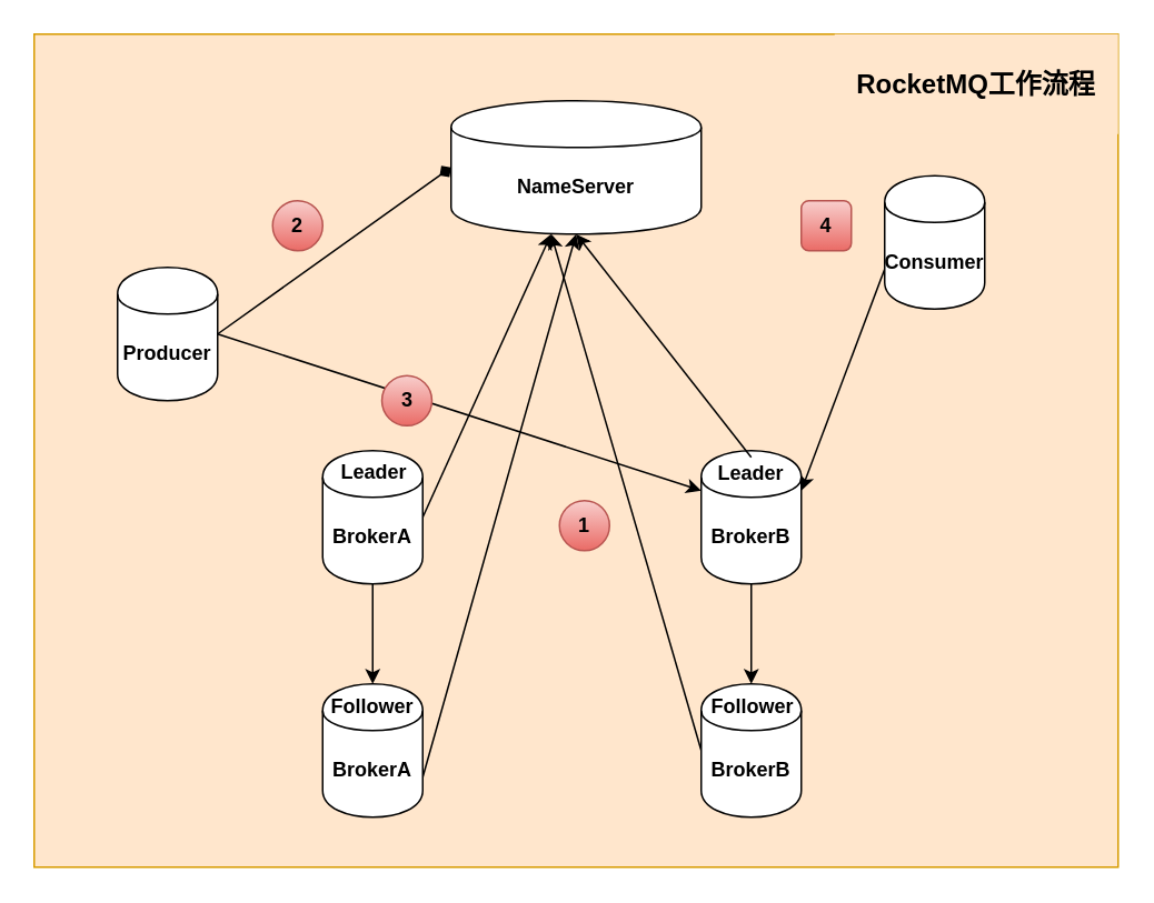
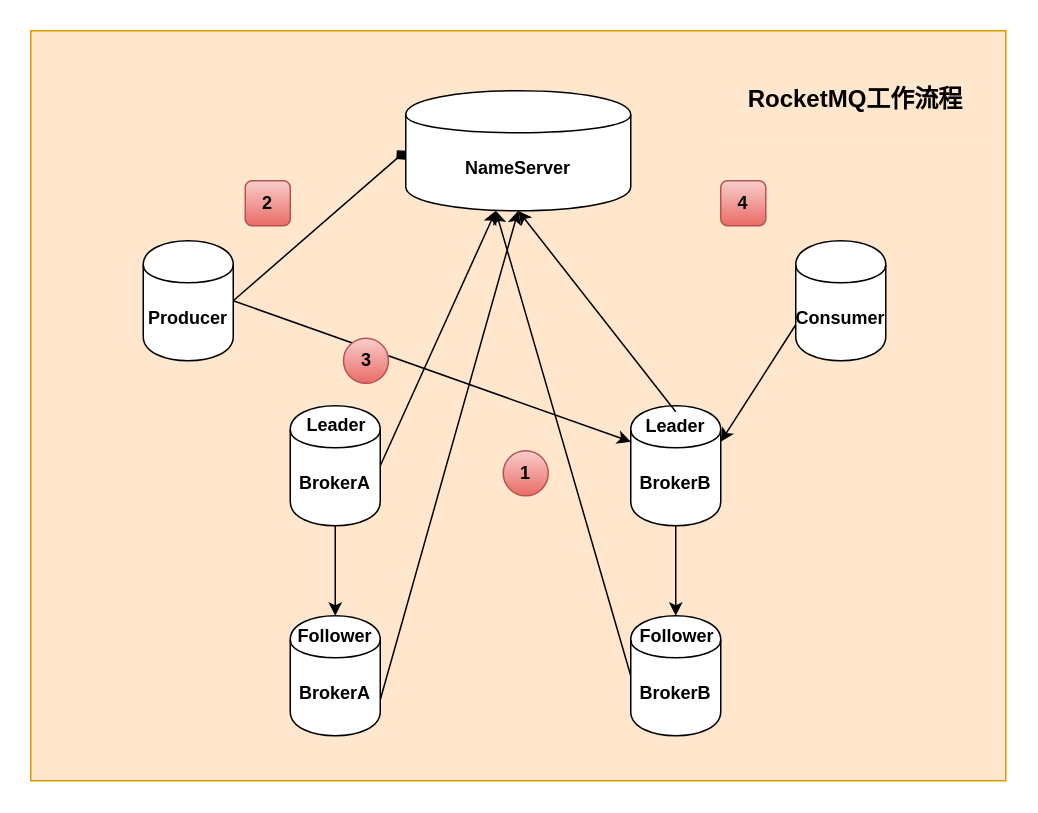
  <mxCell id="0" />
  <mxCell id="1" parent="0" />
  <mxCell id="2" value="" style="rounded=0;whiteSpace=wrap;html=1;fontStyle=1;fillColor=#ffe6cc;strokeColor=#d79b00;" vertex="1" parent="1"><mxGeometry x="20" y="20" width="650" height="500" as="geometry" /></mxCell>
  <mxCell id="3" value="NameServer" style="shape=cylinder;whiteSpace=wrap;html=1;boundedLbl=1;backgroundOutline=1;fontStyle=1" vertex="1" parent="1"><mxGeometry x="270" y="60" width="150" height="80" as="geometry" /></mxCell>
  <mxCell id="4" style="rounded=0;orthogonalLoop=1;jettySize=auto;html=1;exitX=1;exitY=0.5;exitDx=0;exitDy=0;entryX=0;entryY=0.5;entryDx=0;entryDy=0;fontStyle=1;endArrow=diamond;" edge="1" parent="1" source="6" target="3"><mxGeometry relative="1" as="geometry" /></mxCell>
  <mxCell id="5" style="edgeStyle=none;rounded=0;orthogonalLoop=1;jettySize=auto;html=1;exitX=1;exitY=0.5;exitDx=0;exitDy=0;entryX=0;entryY=0.3;entryDx=0;entryDy=0;fontStyle=1" edge="1" parent="1" source="6" target="15"><mxGeometry relative="1" as="geometry" /></mxCell>
- <mxCell id="6" value="Producer" style="shape=cylinder;whiteSpace=wrap;html=1;boundedLbl=1;backgroundOutline=1;fontStyle=1" vertex="1" parent="1"><mxGeometry x="70" y="160" width="60" height="80" as="geometry" /></mxCell>
+ <mxCell id="6" value="Producer" style="shape=cylinder;whiteSpace=wrap;html=1;boundedLbl=1;backgroundOutline=1;fontStyle=1" vertex="1" parent="1"><mxGeometry x="95" y="160" width="60" height="80" as="geometry" /></mxCell>
  <mxCell id="7" style="edgeStyle=none;rounded=0;orthogonalLoop=1;jettySize=auto;html=1;exitX=0;exitY=0.7;exitDx=0;exitDy=0;entryX=1;entryY=0.3;entryDx=0;entryDy=0;fontStyle=1" edge="1" parent="1" source="8" target="15"><mxGeometry relative="1" as="geometry" /></mxCell>
- <mxCell id="8" value="Consumer" style="shape=cylinder;whiteSpace=wrap;html=1;boundedLbl=1;backgroundOutline=1;fontStyle=1" vertex="1" parent="1"><mxGeometry x="530" y="105" width="60" height="80" as="geometry" /></mxCell>
+ <mxCell id="8" value="Consumer" style="shape=cylinder;whiteSpace=wrap;html=1;boundedLbl=1;backgroundOutline=1;fontStyle=1" vertex="1" parent="1"><mxGeometry x="530" y="160" width="60" height="80" as="geometry" /></mxCell>
  <mxCell id="9" style="edgeStyle=none;rounded=0;orthogonalLoop=1;jettySize=auto;html=1;exitX=1;exitY=0.7;exitDx=0;exitDy=0;entryX=0.5;entryY=1;entryDx=0;entryDy=0;fontStyle=1" edge="1" parent="1" source="10" target="3"><mxGeometry relative="1" as="geometry" /></mxCell>
  <mxCell id="10" value="BrokerA" style="shape=cylinder;whiteSpace=wrap;html=1;boundedLbl=1;backgroundOutline=1;fontStyle=1" vertex="1" parent="1"><mxGeometry x="193" y="410" width="60" height="80" as="geometry" /></mxCell>
  <mxCell id="11" style="edgeStyle=none;rounded=0;orthogonalLoop=1;jettySize=auto;html=1;exitX=0.5;exitY=1;exitDx=0;exitDy=0;fontStyle=1" edge="1" parent="1" source="13" target="10"><mxGeometry relative="1" as="geometry" /></mxCell>
  <mxCell id="12" style="edgeStyle=none;rounded=0;orthogonalLoop=1;jettySize=auto;html=1;exitX=1;exitY=0.5;exitDx=0;exitDy=0;fontStyle=1" edge="1" parent="1" source="13"><mxGeometry relative="1" as="geometry"><mxPoint x="330" y="140" as="targetPoint" /></mxGeometry></mxCell>
  <mxCell id="13" value="BrokerA" style="shape=cylinder;whiteSpace=wrap;html=1;boundedLbl=1;backgroundOutline=1;fontStyle=1" vertex="1" parent="1"><mxGeometry x="193" y="270" width="60" height="80" as="geometry" /></mxCell>
  <mxCell id="14" style="edgeStyle=none;rounded=0;orthogonalLoop=1;jettySize=auto;html=1;exitX=0.5;exitY=1;exitDx=0;exitDy=0;entryX=0.5;entryY=0;entryDx=0;entryDy=0;fontStyle=1" edge="1" parent="1" source="15" target="17"><mxGeometry relative="1" as="geometry" /></mxCell>
  <mxCell id="15" value="BrokerB" style="shape=cylinder;whiteSpace=wrap;html=1;boundedLbl=1;backgroundOutline=1;fontStyle=1" vertex="1" parent="1"><mxGeometry x="420" y="270" width="60" height="80" as="geometry" /></mxCell>
  <mxCell id="16" style="edgeStyle=none;rounded=0;orthogonalLoop=1;jettySize=auto;html=1;exitX=0;exitY=0.5;exitDx=0;exitDy=0;fontStyle=1" edge="1" parent="1" source="17"><mxGeometry relative="1" as="geometry"><mxPoint x="330" y="140" as="targetPoint" /></mxGeometry></mxCell>
  <mxCell id="17" value="BrokerB" style="shape=cylinder;whiteSpace=wrap;html=1;boundedLbl=1;backgroundOutline=1;fontStyle=1" vertex="1" parent="1"><mxGeometry x="420" y="410" width="60" height="80" as="geometry" /></mxCell>
  <mxCell id="18" style="edgeStyle=none;rounded=0;orthogonalLoop=1;jettySize=auto;html=1;exitX=0.5;exitY=0;exitDx=0;exitDy=0;entryX=0.5;entryY=1;entryDx=0;entryDy=0;fontStyle=1" edge="1" parent="1" source="19" target="3"><mxGeometry relative="1" as="geometry" /></mxCell>
  <mxCell id="19" value="Leader" style="text;html=1;strokeColor=none;fillColor=none;align=center;verticalAlign=middle;whiteSpace=wrap;rounded=0;fontStyle=1" vertex="1" parent="1"><mxGeometry x="430" y="274" width="40" height="20" as="geometry" /></mxCell>
  <mxCell id="20" value="Follower" style="text;html=1;strokeColor=none;fillColor=none;align=center;verticalAlign=middle;whiteSpace=wrap;rounded=0;fontStyle=1" vertex="1" parent="1"><mxGeometry x="431" y="414" width="40" height="20" as="geometry" /></mxCell>
  <mxCell id="21" value="Leader" style="text;html=1;strokeColor=none;fillColor=none;align=center;verticalAlign=middle;whiteSpace=wrap;rounded=0;fontStyle=1" vertex="1" parent="1"><mxGeometry x="203.5" y="273" width="40" height="20" as="geometry" /></mxCell>
  <mxCell id="22" value="Follower" style="text;html=1;strokeColor=none;fillColor=none;align=center;verticalAlign=middle;whiteSpace=wrap;rounded=0;fontStyle=1" vertex="1" parent="1"><mxGeometry x="203" y="414" width="40" height="20" as="geometry" /></mxCell>
- <mxCell id="23" value="&lt;span&gt;&lt;font style=&quot;font-size: 16px&quot;&gt;RocketMQ工作流程&lt;/font&gt;&lt;/span&gt;" style="rounded=0;whiteSpace=wrap;html=1;fillColor=#ffe6cc;strokeColor=none;fontStyle=1" vertex="1" parent="1"><mxGeometry x="500" y="20" width="170" height="60" as="geometry" /></mxCell>
+ <mxCell id="23" value="&lt;span&gt;&lt;font style=&quot;font-size: 16px&quot;&gt;RocketMQ工作流程&lt;/font&gt;&lt;/span&gt;" style="rounded=0;whiteSpace=wrap;html=1;fillColor=#ffe6cc;strokeColor=none;fontStyle=1" vertex="1" parent="1"><mxGeometry x="485" y="35" width="170" height="60" as="geometry" /></mxCell>
  <mxCell id="24" value="1" style="ellipse;whiteSpace=wrap;html=1;aspect=fixed;fontStyle=1;fillColor=#f8cecc;strokeColor=#b85450;gradientColor=#ea6b66;" vertex="1" parent="1"><mxGeometry x="335" y="300" width="30" height="30" as="geometry" /></mxCell>
  <mxCell id="25" value="3" style="ellipse;whiteSpace=wrap;html=1;aspect=fixed;fontStyle=1;fillColor=#f8cecc;strokeColor=#b85450;gradientColor=#ea6b66;" vertex="1" parent="1"><mxGeometry x="228.5" y="225" width="30" height="30" as="geometry" /></mxCell>
- <mxCell id="26" value="2" style="ellipse;whiteSpace=wrap;html=1;aspect=fixed;fontStyle=1;fillColor=#f8cecc;strokeColor=#b85450;gradientColor=#ea6b66;" vertex="1" parent="1"><mxGeometry x="163" y="120" width="30" height="30" as="geometry" /></mxCell>
+ <mxCell id="26" value="2" style="whiteSpace=wrap;html=1;aspect=fixed;fontStyle=1;fillColor=#f8cecc;strokeColor=#b85450;gradientColor=#ea6b66;rounded=1;" vertex="1" parent="1"><mxGeometry x="163" y="120" width="30" height="30" as="geometry" /></mxCell>
  <mxCell id="27" value="4" style="whiteSpace=wrap;html=1;aspect=fixed;fontStyle=1;fillColor=#f8cecc;strokeColor=#b85450;gradientColor=#ea6b66;rounded=1;" vertex="1" parent="1"><mxGeometry x="480" y="120" width="30" height="30" as="geometry" /></mxCell>
